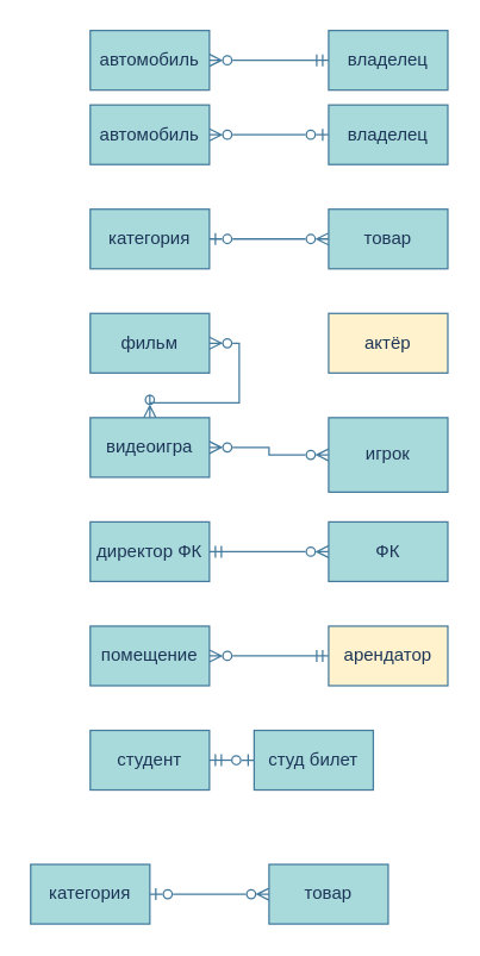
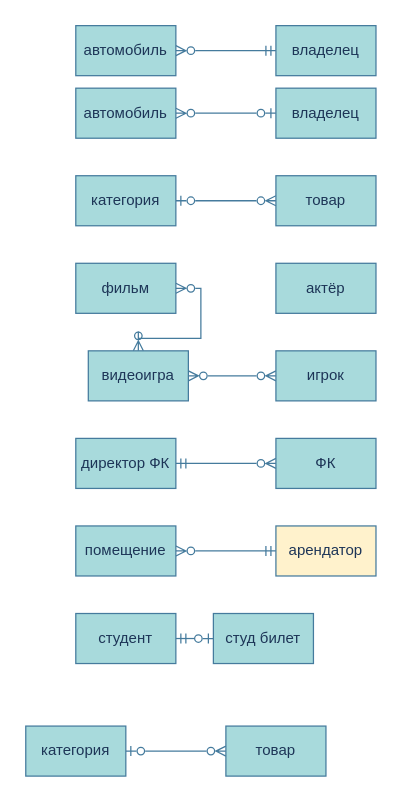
  <mxCell id="0" />
  <mxCell id="1" parent="0" />
  <mxCell id="2" style="edgeStyle=orthogonalEdgeStyle;rounded=0;orthogonalLoop=1;jettySize=auto;html=1;exitX=1;exitY=0.5;exitDx=0;exitDy=0;entryX=0;entryY=0.5;entryDx=0;entryDy=0;strokeColor=#457B9D;fontColor=default;fillColor=#A8DADC;startArrow=ERzeroToMany;startFill=0;endArrow=ERmandOne;endFill=0;labelBackgroundColor=none;" edge="1" parent="1" source="3" target="4"><mxGeometry relative="1" as="geometry" /></mxCell>
  <mxCell id="3" value="автомобиль" style="whiteSpace=wrap;html=1;align=center;strokeColor=#457B9D;fontColor=#1D3557;fillColor=#A8DADC;labelBackgroundColor=none;" vertex="1" parent="1"><mxGeometry x="60" y="20" width="80" height="40" as="geometry" /></mxCell>
  <mxCell id="4" value="владелец" style="whiteSpace=wrap;html=1;align=center;strokeColor=#457B9D;fontColor=#1D3557;fillColor=#A8DADC;labelBackgroundColor=none;" vertex="1" parent="1"><mxGeometry x="220" y="20" width="80" height="40" as="geometry" /></mxCell>
  <mxCell id="5" style="edgeStyle=orthogonalEdgeStyle;rounded=0;orthogonalLoop=1;jettySize=auto;html=1;exitX=1;exitY=0.5;exitDx=0;exitDy=0;entryX=0;entryY=0.5;entryDx=0;entryDy=0;strokeColor=#457B9D;fontColor=default;fillColor=#A8DADC;startArrow=ERzeroToMany;startFill=0;endArrow=ERzeroToOne;endFill=0;labelBackgroundColor=none;" edge="1" parent="1" source="6" target="7"><mxGeometry relative="1" as="geometry" /></mxCell>
  <mxCell id="6" value="автомобиль" style="whiteSpace=wrap;html=1;align=center;strokeColor=#457B9D;fontColor=#1D3557;fillColor=#A8DADC;labelBackgroundColor=none;" vertex="1" parent="1"><mxGeometry x="60" y="70" width="80" height="40" as="geometry" /></mxCell>
  <mxCell id="7" value="владелец" style="whiteSpace=wrap;html=1;align=center;strokeColor=#457B9D;fontColor=#1D3557;fillColor=#A8DADC;labelBackgroundColor=none;" vertex="1" parent="1"><mxGeometry x="220" y="70" width="80" height="40" as="geometry" /></mxCell>
  <mxCell id="8" style="edgeStyle=orthogonalEdgeStyle;rounded=0;orthogonalLoop=1;jettySize=auto;html=1;exitX=1;exitY=0.5;exitDx=0;exitDy=0;entryX=0;entryY=0.5;entryDx=0;entryDy=0;strokeColor=#457B9D;fontColor=default;fillColor=#A8DADC;startArrow=ERzeroToOne;startFill=0;endArrow=ERzeroToMany;endFill=0;labelBackgroundColor=none;" edge="1" parent="1" source="9" target="10"><mxGeometry relative="1" as="geometry" /></mxCell>
  <mxCell id="9" value="категория" style="whiteSpace=wrap;html=1;align=center;strokeColor=#457B9D;fontColor=#1D3557;fillColor=#A8DADC;labelBackgroundColor=none;" vertex="1" parent="1"><mxGeometry x="60" y="140" width="80" height="40" as="geometry" /></mxCell>
  <mxCell id="10" value="товар" style="whiteSpace=wrap;html=1;align=center;strokeColor=#457B9D;fontColor=#1D3557;fillColor=#A8DADC;labelBackgroundColor=none;" vertex="1" parent="1"><mxGeometry x="220" y="140" width="80" height="40" as="geometry" /></mxCell>
  <mxCell id="11" style="edgeStyle=orthogonalEdgeStyle;rounded=0;orthogonalLoop=1;jettySize=auto;html=1;exitX=1;exitY=0.5;exitDx=0;exitDy=0;strokeColor=#457B9D;fontColor=default;fillColor=#A8DADC;startArrow=ERzeroToMany;startFill=0;endArrow=ERzeroToMany;endFill=0;labelBackgroundColor=none;" edge="1" parent="1" source="12" target="15"><mxGeometry relative="1" as="geometry" /></mxCell>
  <mxCell id="12" value="фильм" style="whiteSpace=wrap;html=1;align=center;strokeColor=#457B9D;fontColor=#1D3557;fillColor=#A8DADC;labelBackgroundColor=none;" vertex="1" parent="1"><mxGeometry x="60" y="210" width="80" height="40" as="geometry" /></mxCell>
- <mxCell id="13" value="актёр" style="whiteSpace=wrap;html=1;align=center;strokeColor=#457B9D;fontColor=#1D3557;fillColor=#fff2cc;labelBackgroundColor=none;" vertex="1" parent="1"><mxGeometry x="220" y="210" width="80" height="40" as="geometry" /></mxCell>
+ <mxCell id="13" value="актёр" style="whiteSpace=wrap;html=1;align=center;strokeColor=#457B9D;fontColor=#1D3557;fillColor=#A8DADC;labelBackgroundColor=none;" vertex="1" parent="1"><mxGeometry x="220" y="210" width="80" height="40" as="geometry" /></mxCell>
  <mxCell id="14" style="edgeStyle=orthogonalEdgeStyle;rounded=0;orthogonalLoop=1;jettySize=auto;html=1;exitX=1;exitY=0.5;exitDx=0;exitDy=0;entryX=0;entryY=0.5;entryDx=0;entryDy=0;strokeColor=#457B9D;fontColor=default;fillColor=#A8DADC;startArrow=ERzeroToMany;startFill=0;endArrow=ERzeroToMany;endFill=0;labelBackgroundColor=none;" edge="1" source="15" target="16" parent="1"><mxGeometry relative="1" as="geometry" /></mxCell>
- <mxCell id="15" value="видеоигра" style="whiteSpace=wrap;html=1;align=center;strokeColor=#457B9D;fontColor=#1D3557;fillColor=#A8DADC;labelBackgroundColor=none;" vertex="1" parent="1"><mxGeometry x="60" y="280" width="80" height="40" as="geometry" /></mxCell>
- <mxCell id="16" value="игрок" style="whiteSpace=wrap;html=1;align=center;strokeColor=#457B9D;fontColor=#1D3557;fillColor=#A8DADC;labelBackgroundColor=none;" vertex="1" parent="1"><mxGeometry x="220" y="280" width="80" height="50" as="geometry" /></mxCell>
+ <mxCell id="15" value="видеоигра" style="whiteSpace=wrap;html=1;align=center;strokeColor=#457B9D;fontColor=#1D3557;fillColor=#A8DADC;labelBackgroundColor=none;" vertex="1" parent="1"><mxGeometry x="70" y="280" width="80" height="40" as="geometry" /></mxCell>
+ <mxCell id="16" value="игрок" style="whiteSpace=wrap;html=1;align=center;strokeColor=#457B9D;fontColor=#1D3557;fillColor=#A8DADC;labelBackgroundColor=none;" vertex="1" parent="1"><mxGeometry x="220" y="280" width="80" height="40" as="geometry" /></mxCell>
  <mxCell id="17" style="edgeStyle=orthogonalEdgeStyle;rounded=0;orthogonalLoop=1;jettySize=auto;html=1;exitX=1;exitY=0.5;exitDx=0;exitDy=0;entryX=0;entryY=0.5;entryDx=0;entryDy=0;strokeColor=#457B9D;fontColor=default;fillColor=#A8DADC;startArrow=ERmandOne;startFill=0;endArrow=ERzeroToMany;endFill=0;labelBackgroundColor=none;" edge="1" parent="1" source="18" target="19"><mxGeometry relative="1" as="geometry" /></mxCell>
  <mxCell id="18" value="директор ФК" style="whiteSpace=wrap;html=1;align=center;strokeColor=#457B9D;fontColor=#1D3557;fillColor=#A8DADC;labelBackgroundColor=none;" vertex="1" parent="1"><mxGeometry x="60" y="350" width="80" height="40" as="geometry" /></mxCell>
  <mxCell id="19" value="ФК" style="whiteSpace=wrap;html=1;align=center;strokeColor=#457B9D;fontColor=#1D3557;fillColor=#A8DADC;labelBackgroundColor=none;" vertex="1" parent="1"><mxGeometry x="220" y="350" width="80" height="40" as="geometry" /></mxCell>
  <mxCell id="20" style="edgeStyle=orthogonalEdgeStyle;rounded=0;orthogonalLoop=1;jettySize=auto;html=1;exitX=1;exitY=0.5;exitDx=0;exitDy=0;entryX=0;entryY=0.5;entryDx=0;entryDy=0;strokeColor=#457B9D;fontColor=default;fillColor=#A8DADC;startArrow=ERzeroToMany;startFill=0;endArrow=ERmandOne;endFill=0;labelBackgroundColor=none;" edge="1" source="21" target="22" parent="1"><mxGeometry relative="1" as="geometry" /></mxCell>
  <mxCell id="21" value="помещение" style="whiteSpace=wrap;html=1;align=center;strokeColor=#457B9D;fontColor=#1D3557;fillColor=#A8DADC;labelBackgroundColor=none;" vertex="1" parent="1"><mxGeometry x="60" y="420" width="80" height="40" as="geometry" /></mxCell>
  <mxCell id="22" value="арендатор" style="whiteSpace=wrap;html=1;align=center;strokeColor=#457B9D;fontColor=#1D3557;fillColor=#fff2cc;labelBackgroundColor=none;" vertex="1" parent="1"><mxGeometry x="220" y="420" width="80" height="40" as="geometry" /></mxCell>
  <mxCell id="23" style="edgeStyle=orthogonalEdgeStyle;rounded=0;orthogonalLoop=1;jettySize=auto;html=1;exitX=1;exitY=0.5;exitDx=0;exitDy=0;entryX=0;entryY=0.5;entryDx=0;entryDy=0;strokeColor=#457B9D;fontColor=default;fillColor=#A8DADC;startArrow=ERmandOne;startFill=0;endArrow=ERzeroToOne;endFill=0;labelBackgroundColor=none;" edge="1" source="24" target="25" parent="1"><mxGeometry relative="1" as="geometry" /></mxCell>
  <mxCell id="24" value="студент" style="whiteSpace=wrap;html=1;align=center;strokeColor=#457B9D;fontColor=#1D3557;fillColor=#A8DADC;labelBackgroundColor=none;" vertex="1" parent="1"><mxGeometry x="60" y="490" width="80" height="40" as="geometry" /></mxCell>
  <mxCell id="25" value="студ билет" style="whiteSpace=wrap;html=1;align=center;strokeColor=#457B9D;fontColor=#1D3557;fillColor=#A8DADC;labelBackgroundColor=none;" vertex="1" parent="1"><mxGeometry x="170" y="490" width="80" height="40" as="geometry" /></mxCell>
  <mxCell id="26" style="edgeStyle=orthogonalEdgeStyle;rounded=0;orthogonalLoop=1;jettySize=auto;html=1;exitX=1;exitY=0.5;exitDx=0;exitDy=0;entryX=0;entryY=0.5;entryDx=0;entryDy=0;strokeColor=#457B9D;fontColor=default;fillColor=#A8DADC;startArrow=ERzeroToOne;startFill=0;endArrow=ERzeroToMany;endFill=0;labelBackgroundColor=none;" edge="1" source="27" target="28" parent="1"><mxGeometry relative="1" as="geometry" /></mxCell>
  <mxCell id="27" value="категория" style="whiteSpace=wrap;html=1;align=center;strokeColor=#457B9D;fontColor=#1D3557;fillColor=#A8DADC;labelBackgroundColor=none;" vertex="1" parent="1"><mxGeometry x="20" y="580" width="80" height="40" as="geometry" /></mxCell>
  <mxCell id="28" value="товар" style="whiteSpace=wrap;html=1;align=center;strokeColor=#457B9D;fontColor=#1D3557;fillColor=#A8DADC;labelBackgroundColor=none;" vertex="1" parent="1"><mxGeometry x="180" y="580" width="80" height="40" as="geometry" /></mxCell>
